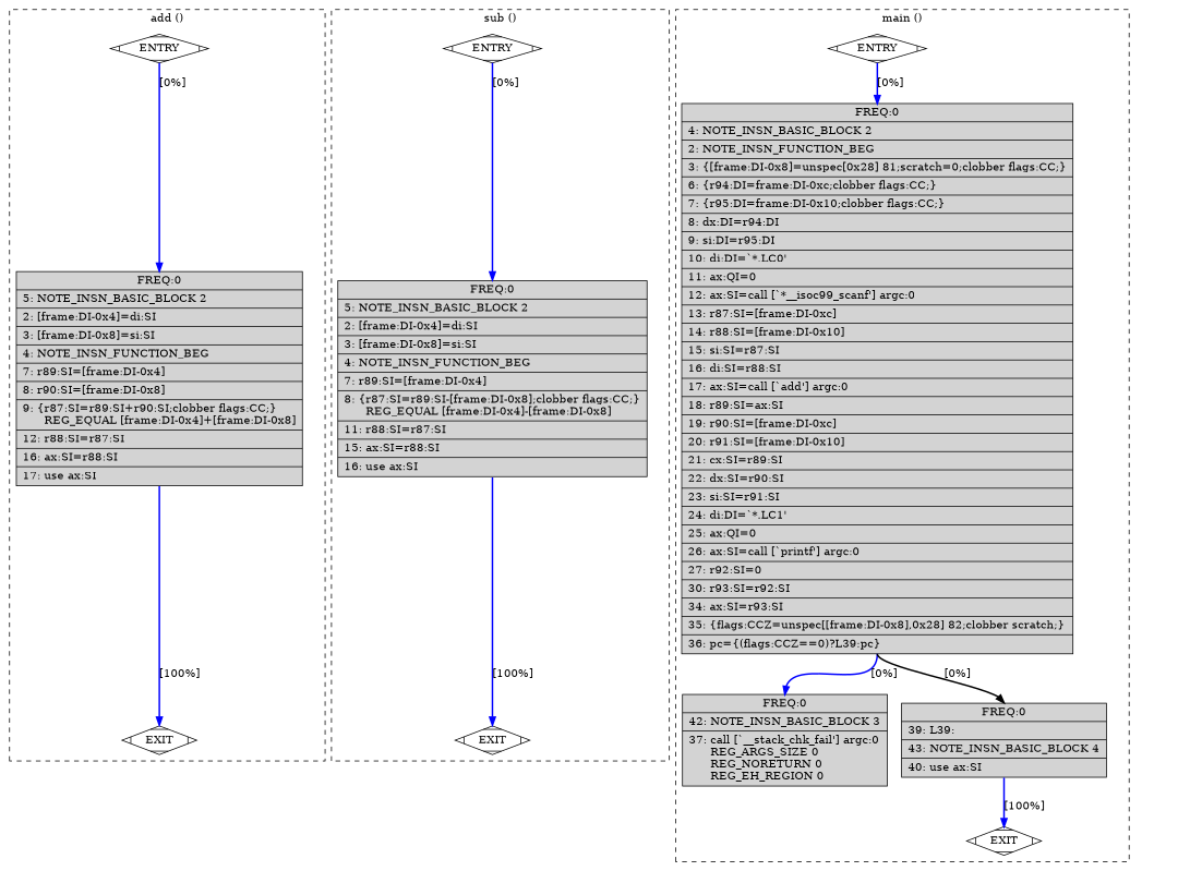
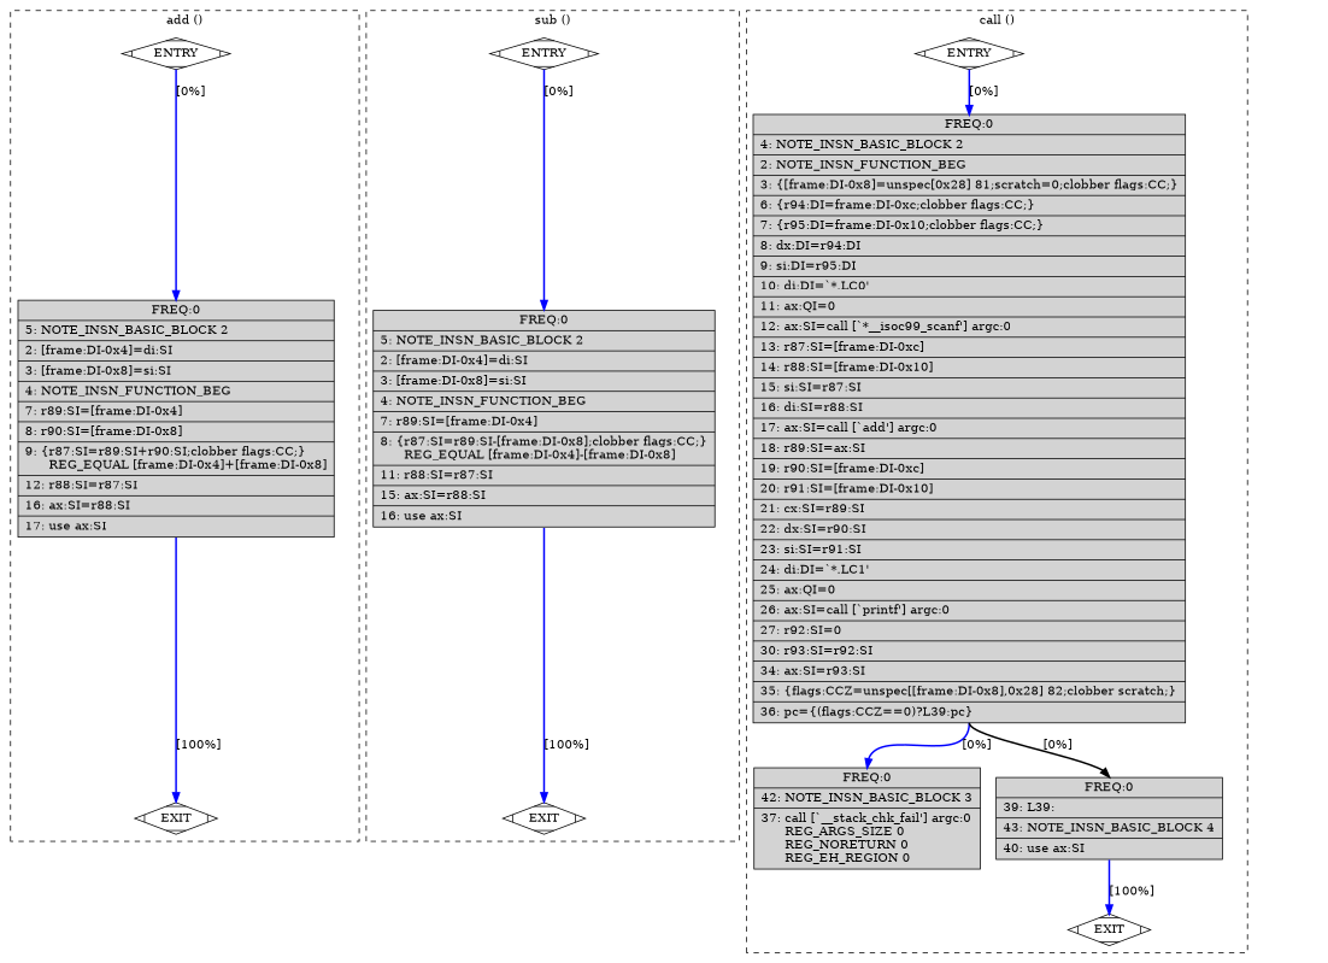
  digraph {
    node [fillcolor=white shape=Mdiamond style=filled]
    edge [color=blue constraint=true headport=n style="solid,bold" tailport=s weight=100]
    n1 [label=ENTRY]
    n2 [fillcolor=lightgrey label="{ FREQ:0 |\ \ \ \ 5:\ NOTE_INSN_BASIC_BLOCK\ 2\l|\ \ \ \ 2:\ [frame:DI-0x4]=di:SI\l|\ \ \ \ 3:\ [frame:DI-0x8]=si:SI\l|\ \ \ \ 4:\ NOTE_INSN_FUNCTION_BEG\l|\ \ \ \ 7:\ r89:SI=[frame:DI-0x4]\l|\ \ \ \ 8:\ r90:SI=[frame:DI-0x8]\l|\ \ \ \ 9:\ \{r87:SI=r89:SI+r90:SI;clobber\ flags:CC;\}\l\ \ \ \ \ \ REG_EQUAL\ [frame:DI-0x4]+[frame:DI-0x8]\l|\ \ \ 12:\ r88:SI=r87:SI\l|\ \ \ 16:\ ax:SI=r88:SI\l|\ \ \ 17:\ use\ ax:SI\l}" shape=record]
    n3 [label=EXIT]
    n4 [label=ENTRY]
    n5 [fillcolor=lightgrey label="{ FREQ:0 |\ \ \ \ 5:\ NOTE_INSN_BASIC_BLOCK\ 2\l|\ \ \ \ 2:\ [frame:DI-0x4]=di:SI\l|\ \ \ \ 3:\ [frame:DI-0x8]=si:SI\l|\ \ \ \ 4:\ NOTE_INSN_FUNCTION_BEG\l|\ \ \ \ 7:\ r89:SI=[frame:DI-0x4]\l|\ \ \ \ 8:\ \{r87:SI=r89:SI-[frame:DI-0x8];clobber\ flags:CC;\}\l\ \ \ \ \ \ REG_EQUAL\ [frame:DI-0x4]-[frame:DI-0x8]\l|\ \ \ 11:\ r88:SI=r87:SI\l|\ \ \ 15:\ ax:SI=r88:SI\l|\ \ \ 16:\ use\ ax:SI\l}" shape=record]
    n6 [label=EXIT]
    n7 [label=ENTRY]
    n8 [fillcolor=lightgrey label="{ FREQ:0 |\ \ \ \ 4:\ NOTE_INSN_BASIC_BLOCK\ 2\l|\ \ \ \ 2:\ NOTE_INSN_FUNCTION_BEG\l|\ \ \ \ 3:\ \{[frame:DI-0x8]=unspec[0x28]\ 81;scratch=0;clobber\ flags:CC;\}\l|\ \ \ \ 6:\ \{r94:DI=frame:DI-0xc;clobber\ flags:CC;\}\l|\ \ \ \ 7:\ \{r95:DI=frame:DI-0x10;clobber\ flags:CC;\}\l|\ \ \ \ 8:\ dx:DI=r94:DI\l|\ \ \ \ 9:\ si:DI=r95:DI\l|\ \ \ 10:\ di:DI=`*.LC0'\l|\ \ \ 11:\ ax:QI=0\l|\ \ \ 12:\ ax:SI=call\ [`*__isoc99_scanf']\ argc:0\l|\ \ \ 13:\ r87:SI=[frame:DI-0xc]\l|\ \ \ 14:\ r88:SI=[frame:DI-0x10]\l|\ \ \ 15:\ si:SI=r87:SI\l|\ \ \ 16:\ di:SI=r88:SI\l|\ \ \ 17:\ ax:SI=call\ [`add']\ argc:0\l|\ \ \ 18:\ r89:SI=ax:SI\l|\ \ \ 19:\ r90:SI=[frame:DI-0xc]\l|\ \ \ 20:\ r91:SI=[frame:DI-0x10]\l|\ \ \ 21:\ cx:SI=r89:SI\l|\ \ \ 22:\ dx:SI=r90:SI\l|\ \ \ 23:\ si:SI=r91:SI\l|\ \ \ 24:\ di:DI=`*.LC1'\l|\ \ \ 25:\ ax:QI=0\l|\ \ \ 26:\ ax:SI=call\ [`printf']\ argc:0\l|\ \ \ 27:\ r92:SI=0\l|\ \ \ 30:\ r93:SI=r92:SI\l|\ \ \ 34:\ ax:SI=r93:SI\l|\ \ \ 35:\ \{flags:CCZ=unspec[[frame:DI-0x8],0x28]\ 82;clobber\ scratch;\}\l|\ \ \ 36:\ pc=\{(flags:CCZ==0)?L39:pc\}\l}" shape=record]
    n9 [label=EXIT]
    n10 [fillcolor=lightgrey label="{ FREQ:0 |\ \ \ 42:\ NOTE_INSN_BASIC_BLOCK\ 3\l|\ \ \ 37:\ call\ [`__stack_chk_fail']\ argc:0\l\ \ \ \ \ \ REG_ARGS_SIZE\ 0\l\ \ \ \ \ \ REG_NORETURN\ 0\l\ \ \ \ \ \ REG_EH_REGION\ 0\l}" shape=record]
    n11 [fillcolor=lightgrey label="{ FREQ:0 |\ \ \ 39:\ L39:\l|\ \ \ 43:\ NOTE_INSN_BASIC_BLOCK\ 4\l|\ \ \ 40:\ use\ ax:SI\l}" shape=record]
    subgraph cluster_1 {
      color=black
      label="add ()"
      style=dashed
      n1
      n2
      n3
    }
    subgraph cluster_2 {
      color=black
      label="sub ()"
      style=dashed
      n4
      n5
      n6
    }
    subgraph cluster_3 {
      color=black
-     label="main ()"
+     label="call ()"
      style=dashed
      n7
      n8
      n9
      n10
      n11
    }
    n1 -> n2 [label="[0%]"]
    n1 -> n3 [style=invis color="" weight=""]
    n2 -> n3 [label="[100%]"]
    n4 -> n5 [label="[0%]"]
    n4 -> n6 [style=invis color="" weight=""]
    n5 -> n6 [label="[100%]"]
    n7 -> n8 [label="[0%]"]
    n7 -> n9 [style=invis color="" weight=""]
    n8 -> n10 [label="[0%]"]
    n8 -> n11 [color=black label="[0%]" weight=10]
    n11 -> n9 [label="[100%]"]
  }
